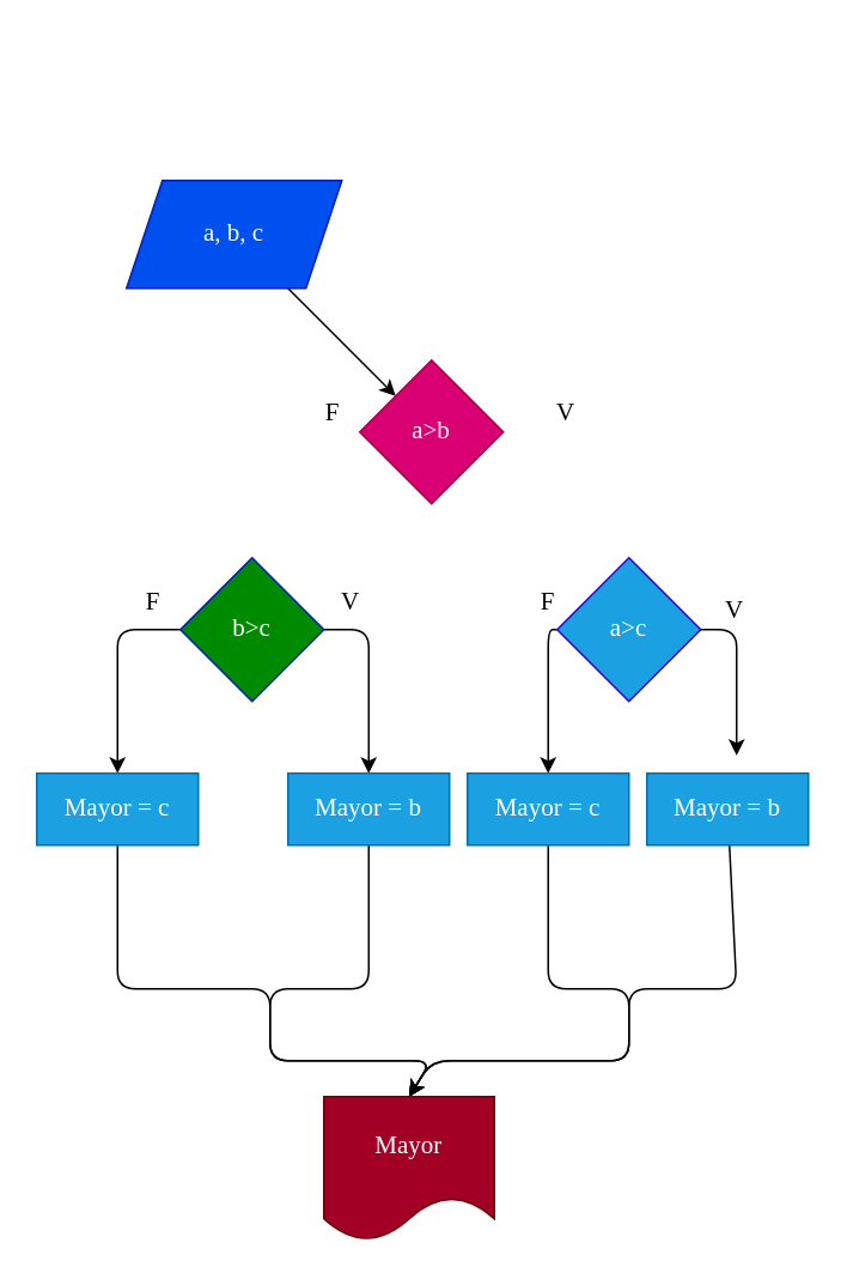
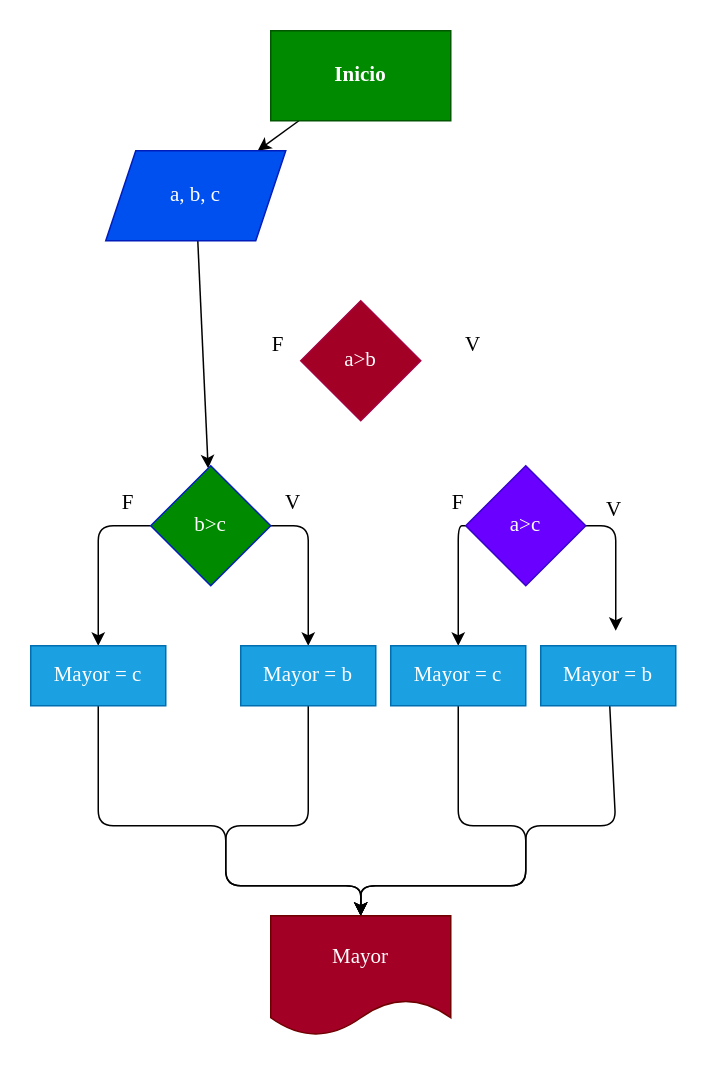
  <mxCell id="0" />
  <mxCell id="1" parent="0" />
- <mxCell id="4" value="" style="edgeStyle=none;html=1;fontFamily=Comic Sans MS;fontSize=14;" edge="1" parent="1" source="5" target="6"><mxGeometry relative="1" as="geometry" /></mxCell>
+ <mxCell id="2" value="" style="edgeStyle=none;html=1;fontFamily=Comic Sans MS;fontSize=14;" edge="1" parent="1" source="3" target="5"><mxGeometry relative="1" as="geometry" /></mxCell>
+ <mxCell id="3" value="Inicio" style="rounded=0;whiteSpace=wrap;html=1;fontFamily=Comic Sans MS;fontSize=14;fontStyle=1;fillColor=#008a00;fontColor=#ffffff;strokeColor=#005700;" vertex="1" parent="1"><mxGeometry x="180" y="20" width="120" height="60" as="geometry" /></mxCell>
+ <mxCell id="4" value="" style="edgeStyle=none;html=1;fontFamily=Comic Sans MS;fontSize=14;" edge="1" parent="1" source="5" target="12"><mxGeometry relative="1" as="geometry" /></mxCell>
  <mxCell id="5" value="a, b, c" style="shape=parallelogram;perimeter=parallelogramPerimeter;whiteSpace=wrap;html=1;fixedSize=1;fontFamily=Comic Sans MS;fontSize=14;fillColor=#0050ef;fontColor=#ffffff;strokeColor=#001DBC;" vertex="1" parent="1"><mxGeometry x="70" y="100" width="120" height="60" as="geometry" /></mxCell>
- <mxCell id="6" value="a&amp;gt;b" style="rhombus;whiteSpace=wrap;html=1;fontFamily=Comic Sans MS;fontSize=14;fillColor=#d80073;fontColor=#ffffff;strokeColor=#A50040;" vertex="1" parent="1"><mxGeometry x="200" y="200" width="80" height="80" as="geometry" /></mxCell>
+ <mxCell id="6" value="a&amp;gt;b" style="rhombus;whiteSpace=wrap;html=1;fontFamily=Comic Sans MS;fontSize=14;fillColor=#a20025;fontColor=#ffffff;strokeColor=#A50040;" vertex="1" parent="1"><mxGeometry x="200" y="200" width="80" height="80" as="geometry" /></mxCell>
  <mxCell id="7" style="edgeStyle=none;html=1;entryX=0.5;entryY=0;entryDx=0;entryDy=0;fontFamily=Comic Sans MS;fontSize=14;" edge="1" parent="1" source="9" target="22"><mxGeometry relative="1" as="geometry"><Array as="points"><mxPoint x="305" y="350" /></Array></mxGeometry></mxCell>
  <mxCell id="8" style="edgeStyle=none;html=1;fontFamily=Comic Sans MS;fontSize=14;" edge="1" parent="1" source="9"><mxGeometry relative="1" as="geometry"><mxPoint x="410" y="420" as="targetPoint" /><Array as="points"><mxPoint x="410" y="350" /></Array></mxGeometry></mxCell>
- <mxCell id="9" value="a&amp;gt;c" style="rhombus;whiteSpace=wrap;html=1;fontFamily=Comic Sans MS;fontSize=14;fillColor=#1ba1e2;fontColor=#ffffff;strokeColor=#3700CC;" vertex="1" parent="1"><mxGeometry x="310" y="310" width="80" height="80" as="geometry" /></mxCell>
+ <mxCell id="9" value="a&amp;gt;c" style="rhombus;whiteSpace=wrap;html=1;fontFamily=Comic Sans MS;fontSize=14;fillColor=#6a00ff;fontColor=#ffffff;strokeColor=#3700CC;" vertex="1" parent="1"><mxGeometry x="310" y="310" width="80" height="80" as="geometry" /></mxCell>
  <mxCell id="10" style="edgeStyle=none;html=1;entryX=0.5;entryY=0;entryDx=0;entryDy=0;fontFamily=Comic Sans MS;fontSize=14;exitX=1;exitY=0.5;exitDx=0;exitDy=0;" edge="1" parent="1" source="12" target="18"><mxGeometry relative="1" as="geometry"><Array as="points"><mxPoint x="205" y="350" /></Array></mxGeometry></mxCell>
  <mxCell id="11" style="edgeStyle=none;html=1;entryX=0.5;entryY=0;entryDx=0;entryDy=0;fontFamily=Comic Sans MS;fontSize=14;exitX=0;exitY=0.5;exitDx=0;exitDy=0;" edge="1" parent="1" source="12" target="16"><mxGeometry relative="1" as="geometry"><Array as="points"><mxPoint x="65" y="350" /></Array></mxGeometry></mxCell>
  <mxCell id="12" value="b&amp;gt;c" style="rhombus;whiteSpace=wrap;html=1;fontFamily=Comic Sans MS;fontSize=14;fillColor=#008a00;fontColor=#ffffff;strokeColor=#001DBC;" vertex="1" parent="1"><mxGeometry x="100" y="310" width="80" height="80" as="geometry" /></mxCell>
  <mxCell id="13" value="F" style="text;html=1;strokeColor=none;fillColor=none;align=center;verticalAlign=middle;whiteSpace=wrap;rounded=0;fontFamily=Comic Sans MS;fontSize=14;" vertex="1" parent="1"><mxGeometry x="170" y="220" width="30" height="20" as="geometry" /></mxCell>
  <mxCell id="14" value="V" style="text;html=1;strokeColor=none;fillColor=none;align=center;verticalAlign=middle;whiteSpace=wrap;rounded=0;fontFamily=Comic Sans MS;fontSize=14;" vertex="1" parent="1"><mxGeometry x="300" y="220" width="30" height="20" as="geometry" /></mxCell>
  <mxCell id="15" style="edgeStyle=none;html=1;fontFamily=Comic Sans MS;fontSize=14;entryX=0.5;entryY=0;entryDx=0;entryDy=0;" edge="1" parent="1" source="16" target="27"><mxGeometry relative="1" as="geometry"><mxPoint x="150" y="590" as="targetPoint" /><Array as="points"><mxPoint x="65" y="550" /><mxPoint x="150" y="550" /><mxPoint x="150" y="590" /><mxPoint x="200" y="590" /><mxPoint x="240" y="590" /></Array></mxGeometry></mxCell>
  <mxCell id="16" value="Mayor = c" style="rounded=0;whiteSpace=wrap;html=1;fontFamily=Comic Sans MS;fontSize=14;fillColor=#1ba1e2;fontColor=#ffffff;strokeColor=#006EAF;" vertex="1" parent="1"><mxGeometry x="20" y="430" width="90" height="40" as="geometry" /></mxCell>
  <mxCell id="17" style="edgeStyle=none;html=1;fontFamily=Comic Sans MS;fontSize=14;entryX=0.5;entryY=0;entryDx=0;entryDy=0;" edge="1" parent="1" source="18" target="27"><mxGeometry relative="1" as="geometry"><mxPoint x="150" y="590" as="targetPoint" /><Array as="points"><mxPoint x="205" y="550" /><mxPoint x="150" y="550" /><mxPoint x="150" y="590" /><mxPoint x="200" y="590" /><mxPoint x="240" y="590" /></Array></mxGeometry></mxCell>
  <mxCell id="18" value="Mayor = b" style="rounded=0;whiteSpace=wrap;html=1;fontFamily=Comic Sans MS;fontSize=14;fillColor=#1ba1e2;fontColor=#ffffff;strokeColor=#006EAF;" vertex="1" parent="1"><mxGeometry x="160" y="430" width="90" height="40" as="geometry" /></mxCell>
  <mxCell id="19" value="F" style="text;html=1;strokeColor=none;fillColor=none;align=center;verticalAlign=middle;whiteSpace=wrap;rounded=0;fontFamily=Comic Sans MS;fontSize=14;" vertex="1" parent="1"><mxGeometry x="70" y="320" width="30" height="30" as="geometry" /></mxCell>
  <mxCell id="20" value="V" style="text;html=1;strokeColor=none;fillColor=none;align=center;verticalAlign=middle;whiteSpace=wrap;rounded=0;fontFamily=Comic Sans MS;fontSize=14;" vertex="1" parent="1"><mxGeometry x="180" y="325" width="30" height="20" as="geometry" /></mxCell>
  <mxCell id="21" style="edgeStyle=none;html=1;fontFamily=Comic Sans MS;fontSize=14;entryX=0.5;entryY=0;entryDx=0;entryDy=0;" edge="1" parent="1" source="22" target="27"><mxGeometry relative="1" as="geometry"><mxPoint x="350" y="590" as="targetPoint" /><Array as="points"><mxPoint x="305" y="550" /><mxPoint x="350" y="550" /><mxPoint x="350" y="590" /><mxPoint x="290" y="590" /><mxPoint x="240" y="590" /></Array></mxGeometry></mxCell>
  <mxCell id="22" value="Mayor = c" style="rounded=0;whiteSpace=wrap;html=1;fontFamily=Comic Sans MS;fontSize=14;fillColor=#1ba1e2;fontColor=#ffffff;strokeColor=#006EAF;" vertex="1" parent="1"><mxGeometry x="260" y="430" width="90" height="40" as="geometry" /></mxCell>
  <mxCell id="23" style="edgeStyle=none;html=1;fontFamily=Comic Sans MS;fontSize=14;entryX=0.5;entryY=0;entryDx=0;entryDy=0;" edge="1" parent="1" source="24" target="27"><mxGeometry relative="1" as="geometry"><mxPoint x="350" y="590" as="targetPoint" /><Array as="points"><mxPoint x="410" y="550" /><mxPoint x="350" y="550" /><mxPoint x="350" y="590" /><mxPoint x="290" y="590" /><mxPoint x="240" y="590" /></Array></mxGeometry></mxCell>
  <mxCell id="24" value="Mayor = b" style="rounded=0;whiteSpace=wrap;html=1;fontFamily=Comic Sans MS;fontSize=14;fillColor=#1ba1e2;fontColor=#ffffff;strokeColor=#006EAF;" vertex="1" parent="1"><mxGeometry x="360" y="430" width="90" height="40" as="geometry" /></mxCell>
  <mxCell id="25" value="F" style="text;html=1;strokeColor=none;fillColor=none;align=center;verticalAlign=middle;whiteSpace=wrap;rounded=0;fontFamily=Comic Sans MS;fontSize=14;" vertex="1" parent="1"><mxGeometry x="290" y="320" width="30" height="30" as="geometry" /></mxCell>
  <mxCell id="26" value="V" style="text;html=1;strokeColor=none;fillColor=none;align=center;verticalAlign=middle;whiteSpace=wrap;rounded=0;fontFamily=Comic Sans MS;fontSize=14;" vertex="1" parent="1"><mxGeometry x="394" y="330" width="30" height="20" as="geometry" /></mxCell>
- <mxCell id="27" value="Mayor" style="shape=document;whiteSpace=wrap;html=1;boundedLbl=1;fontFamily=Comic Sans MS;fontSize=14;fillColor=#a20025;fontColor=#ffffff;strokeColor=#6F0000;" vertex="1" parent="1"><mxGeometry x="180" y="610" width="95" height="80" as="geometry" /></mxCell>
+ <mxCell id="27" value="Mayor" style="shape=document;whiteSpace=wrap;html=1;boundedLbl=1;fontFamily=Comic Sans MS;fontSize=14;fillColor=#a20025;fontColor=#ffffff;strokeColor=#6F0000;" vertex="1" parent="1"><mxGeometry x="180" y="610" width="120" height="80" as="geometry" /></mxCell>
